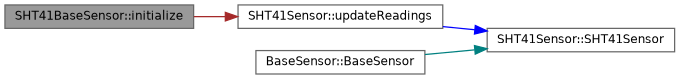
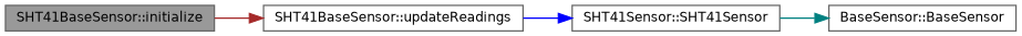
  digraph {
    rankdir=LR
    node [color=grey40 fillcolor=white fontname=Helvetica fontsize=10 shape=box style=filled]
    edge [fontname=Helvetica fontsize=10 labelfontname=Helvetica labelfontsize=10 style=solid]
    n1 [color=gray40 fillcolor=grey60 fontcolor=black height=0.2 label="SHT41BaseSensor::initialize" width=0.4]
-   n2 [height=0.2 label="SHT41Sensor::updateReadings" width=0.4]
+   n2 [height=0.2 label="SHT41BaseSensor::updateReadings" width=0.4]
    n3 [height=0.2 label="SHT41Sensor::SHT41Sensor" width=0.4]
    n4 [height=0.2 label="BaseSensor::BaseSensor" width=0.4]
    n1 -> n2 [color=brown]
    n2 -> n3 [color=blue]
-   n4 -> n3 [color=teal]
+   n3 -> n4 [color=teal]
  }
